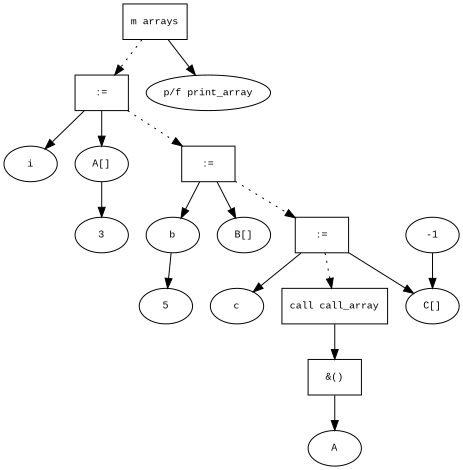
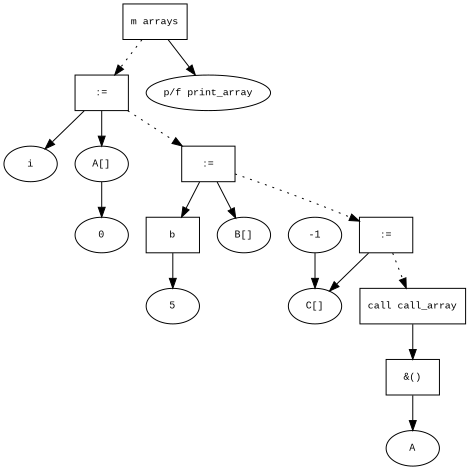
  digraph {
    fontname="Times New Roman"
    fontsize=10
    node [fontname="Courier New" fontsize=10 shape=ellipse]
    edge [fontname="Times New Roman" fontsize=10]
    n1 [label="m arrays" shape=box]
    n2 [label=":=" shape=box]
    n3 [label="p/f print_array"]
    n4 [label=i]
    n5 [label="A[]"]
    n6 [label=":=" shape=box]
-   n7 [label=3]
-   n8 [label=b]
+   n7 [label=0]
+   n8 [label=b shape=box]
    n9 [label="B[]"]
    n10 [label=":=" shape=box]
    n11 [label=5]
-   n12 [label=c]
    n13 [label="C[]"]
    n14 [label="call call_array" shape=box]
    n15 [label="&()" shape=box]
    n16 [label=-1]
    n17 [label=A]
    n1 -> n2 [style=dotted]
    n1 -> n3
    n2 -> n4
    n2 -> n5
    n2 -> n6 [style=dotted]
    n5 -> n7
    n6 -> n8
    n6 -> n9
    n6 -> n10 [style=dotted]
    n8 -> n11
-   n10 -> n12
    n10 -> n13
    n10 -> n14 [style=dotted]
    n14 -> n15
    n15 -> n17
    n16 -> n13
  }
